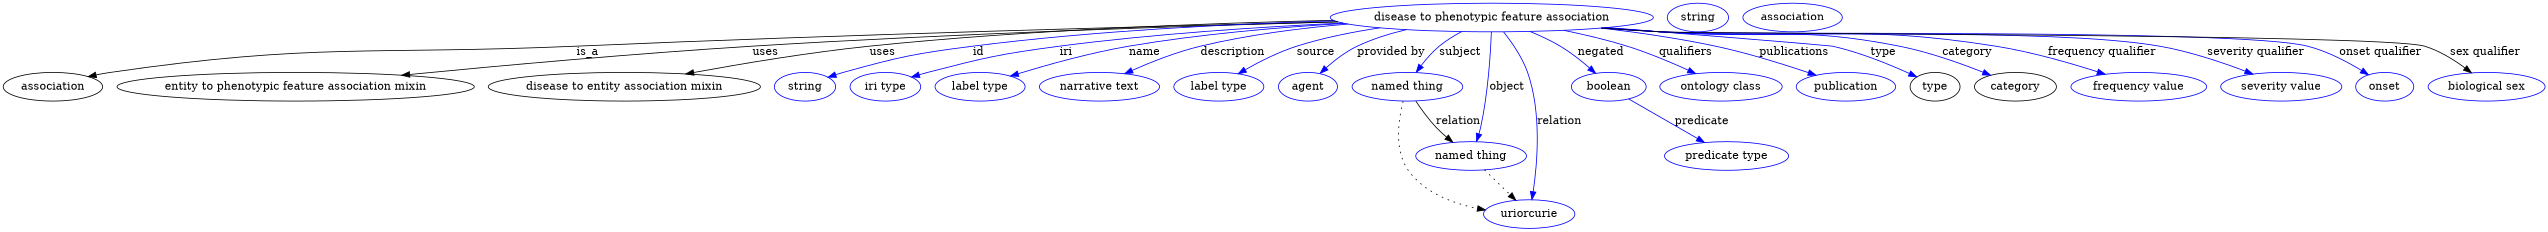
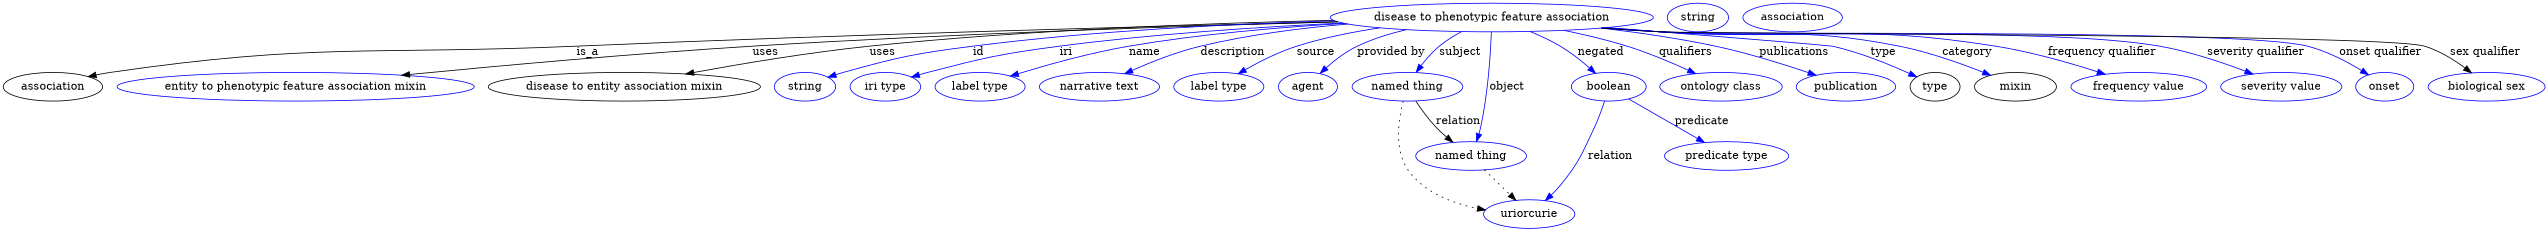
  digraph {
    node [color=blue]
    edge [color=blue style=solid]
    n1 [height=0.5 label="disease to phenotypic feature association" width=4.3149]
    association [height=0.5 width=1.3902 color=""]
-   "entity to phenotypic feature association mixin" [height=0.5 width=4.8024 color=""]
+   "entity to phenotypic feature association mixin" [height=0.5 width=4.8024]
    "disease to entity association mixin" [height=0.5 width=3.683 color=""]
    n5 [height=0.5 label=string width=0.84854]
    n6 [height=0.5 label="iri type" width=1.011]
    n7 [height=0.5 label="label type" width=1.2638]
    n8 [height=0.5 label="narrative text" width=1.6068]
    n9 [height=0.5 label="label type" width=1.2638]
    n10 [height=0.5 label=agent width=0.83048]
    n11 [height=0.5 label="named thing" width=1.5346]
    n12 [height=0.5 label="named thing" width=1.5346]
    n13 [height=0.5 label=uriorcurie width=1.2638]
    n14 [height=0.5 label=boolean width=1.0652]
    n15 [height=0.5 label="ontology class" width=1.7151]
    n16 [height=0.5 label=publication width=1.3902]
    type [height=0.5 width=0.75 color=""]
-   category [height=0.5 width=1.1374 color=""]
+   category [height=0.5 width=1.1374 label=mixin color=""]
    n19 [height=0.5 label="frequency value" width=1.8776]
    n20 [height=0.5 label="severity value" width=1.661]
    n21 [height=0.5 label=onset width=0.81243]
    n22 [height=0.5 label="biological sex" width=1.661]
    n23 [height=0.5 label="predicate type" width=1.679]
    n24 [height=0.5 label=string width=0.84854]
    n25 [height=0.5 label=association width=1.3902]
    n1 -> association [label=is_a color="" style=""]
    n1 -> "entity to phenotypic feature association mixin" [label=uses color="" style=""]
    n1 -> "disease to entity association mixin" [label=uses color="" style=""]
    n1 -> n5 [label=id]
    n1 -> n6 [label=iri]
    n1 -> n7 [label=name]
    n1 -> n8 [label=description]
    n1 -> n9 [label=source]
    n1 -> n10 [label="provided by"]
    n1 -> n11 [label=subject]
    n1 -> n12 [label=object]
-   n1 -> n13 [label=relation]
+   n14 -> n13 [label=relation]
    n1 -> n14 [label=negated]
    n1 -> n15 [label=qualifiers]
    n1 -> n16 [label=publications]
    n1 -> type [label=type]
    n1 -> category [label=category]
    n1 -> n19 [label="frequency qualifier"]
    n1 -> n20 [label="severity qualifier"]
    n1 -> n21 [label="onset qualifier"]
    n1 -> n22 [color=black label="sex qualifier"]
    n11 -> n12 [label=relation color="" style=""]
    n11 -> n13 [style=dotted color=""]
    n12 -> n13 [style=dotted color=""]
    n14 -> n23 [label=predicate]
  }
